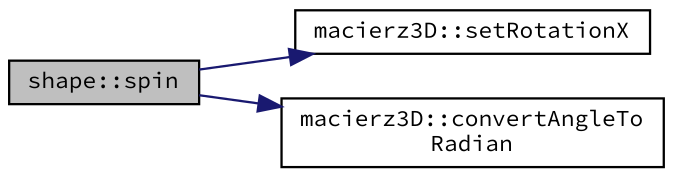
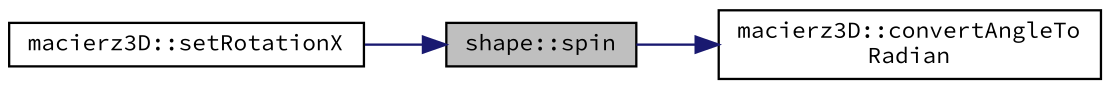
  digraph {
    fontname="Source Code Pro"
    rankdir=LR
    node [color=black fillcolor=white fontname="Source Code Pro" fontsize=10 shape=record style=filled]
    edge [color=midnightblue fontname="Source Code Pro" fontsize=10 labelfontname=Helvetica labelfontsize=10 style=solid]
    n1 [fillcolor=grey75 fontcolor=black height=0.2 label="shape::spin" width=0.4]
    n2 [height=0.2 label="macierz3D::setRotationX" width=0.4]
    n3 [height=0.2 label="macierz3D::convertAngleTo\lRadian" width=0.4]
-   n1 -> n2
+   n2 -> n1
    n1 -> n3
  }
